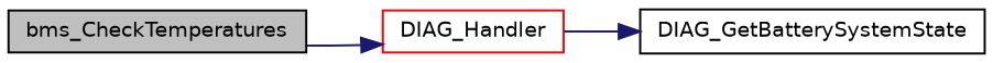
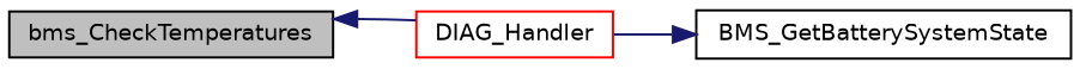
  digraph {
    rankdir=LR
    node [color=black fillcolor=white fontname=Helvetica fontsize=10 shape=record style=filled]
    edge [color=midnightblue fontname=Helvetica fontsize=10 labelfontname=Helvetica labelfontsize=10 style=solid]
    n1 [fillcolor=grey75 fontcolor=black height=0.2 label=bms_CheckTemperatures width=0.4]
    n2 [color=red height=0.2 label=DIAG_Handler width=0.4]
-   n3 [height=0.2 label=DIAG_GetBatterySystemState width=0.4]
-   n1 -> n2
+   n3 [height=0.2 label=BMS_GetBatterySystemState width=0.4]
+   n2 -> n1
    n2 -> n3
  }
